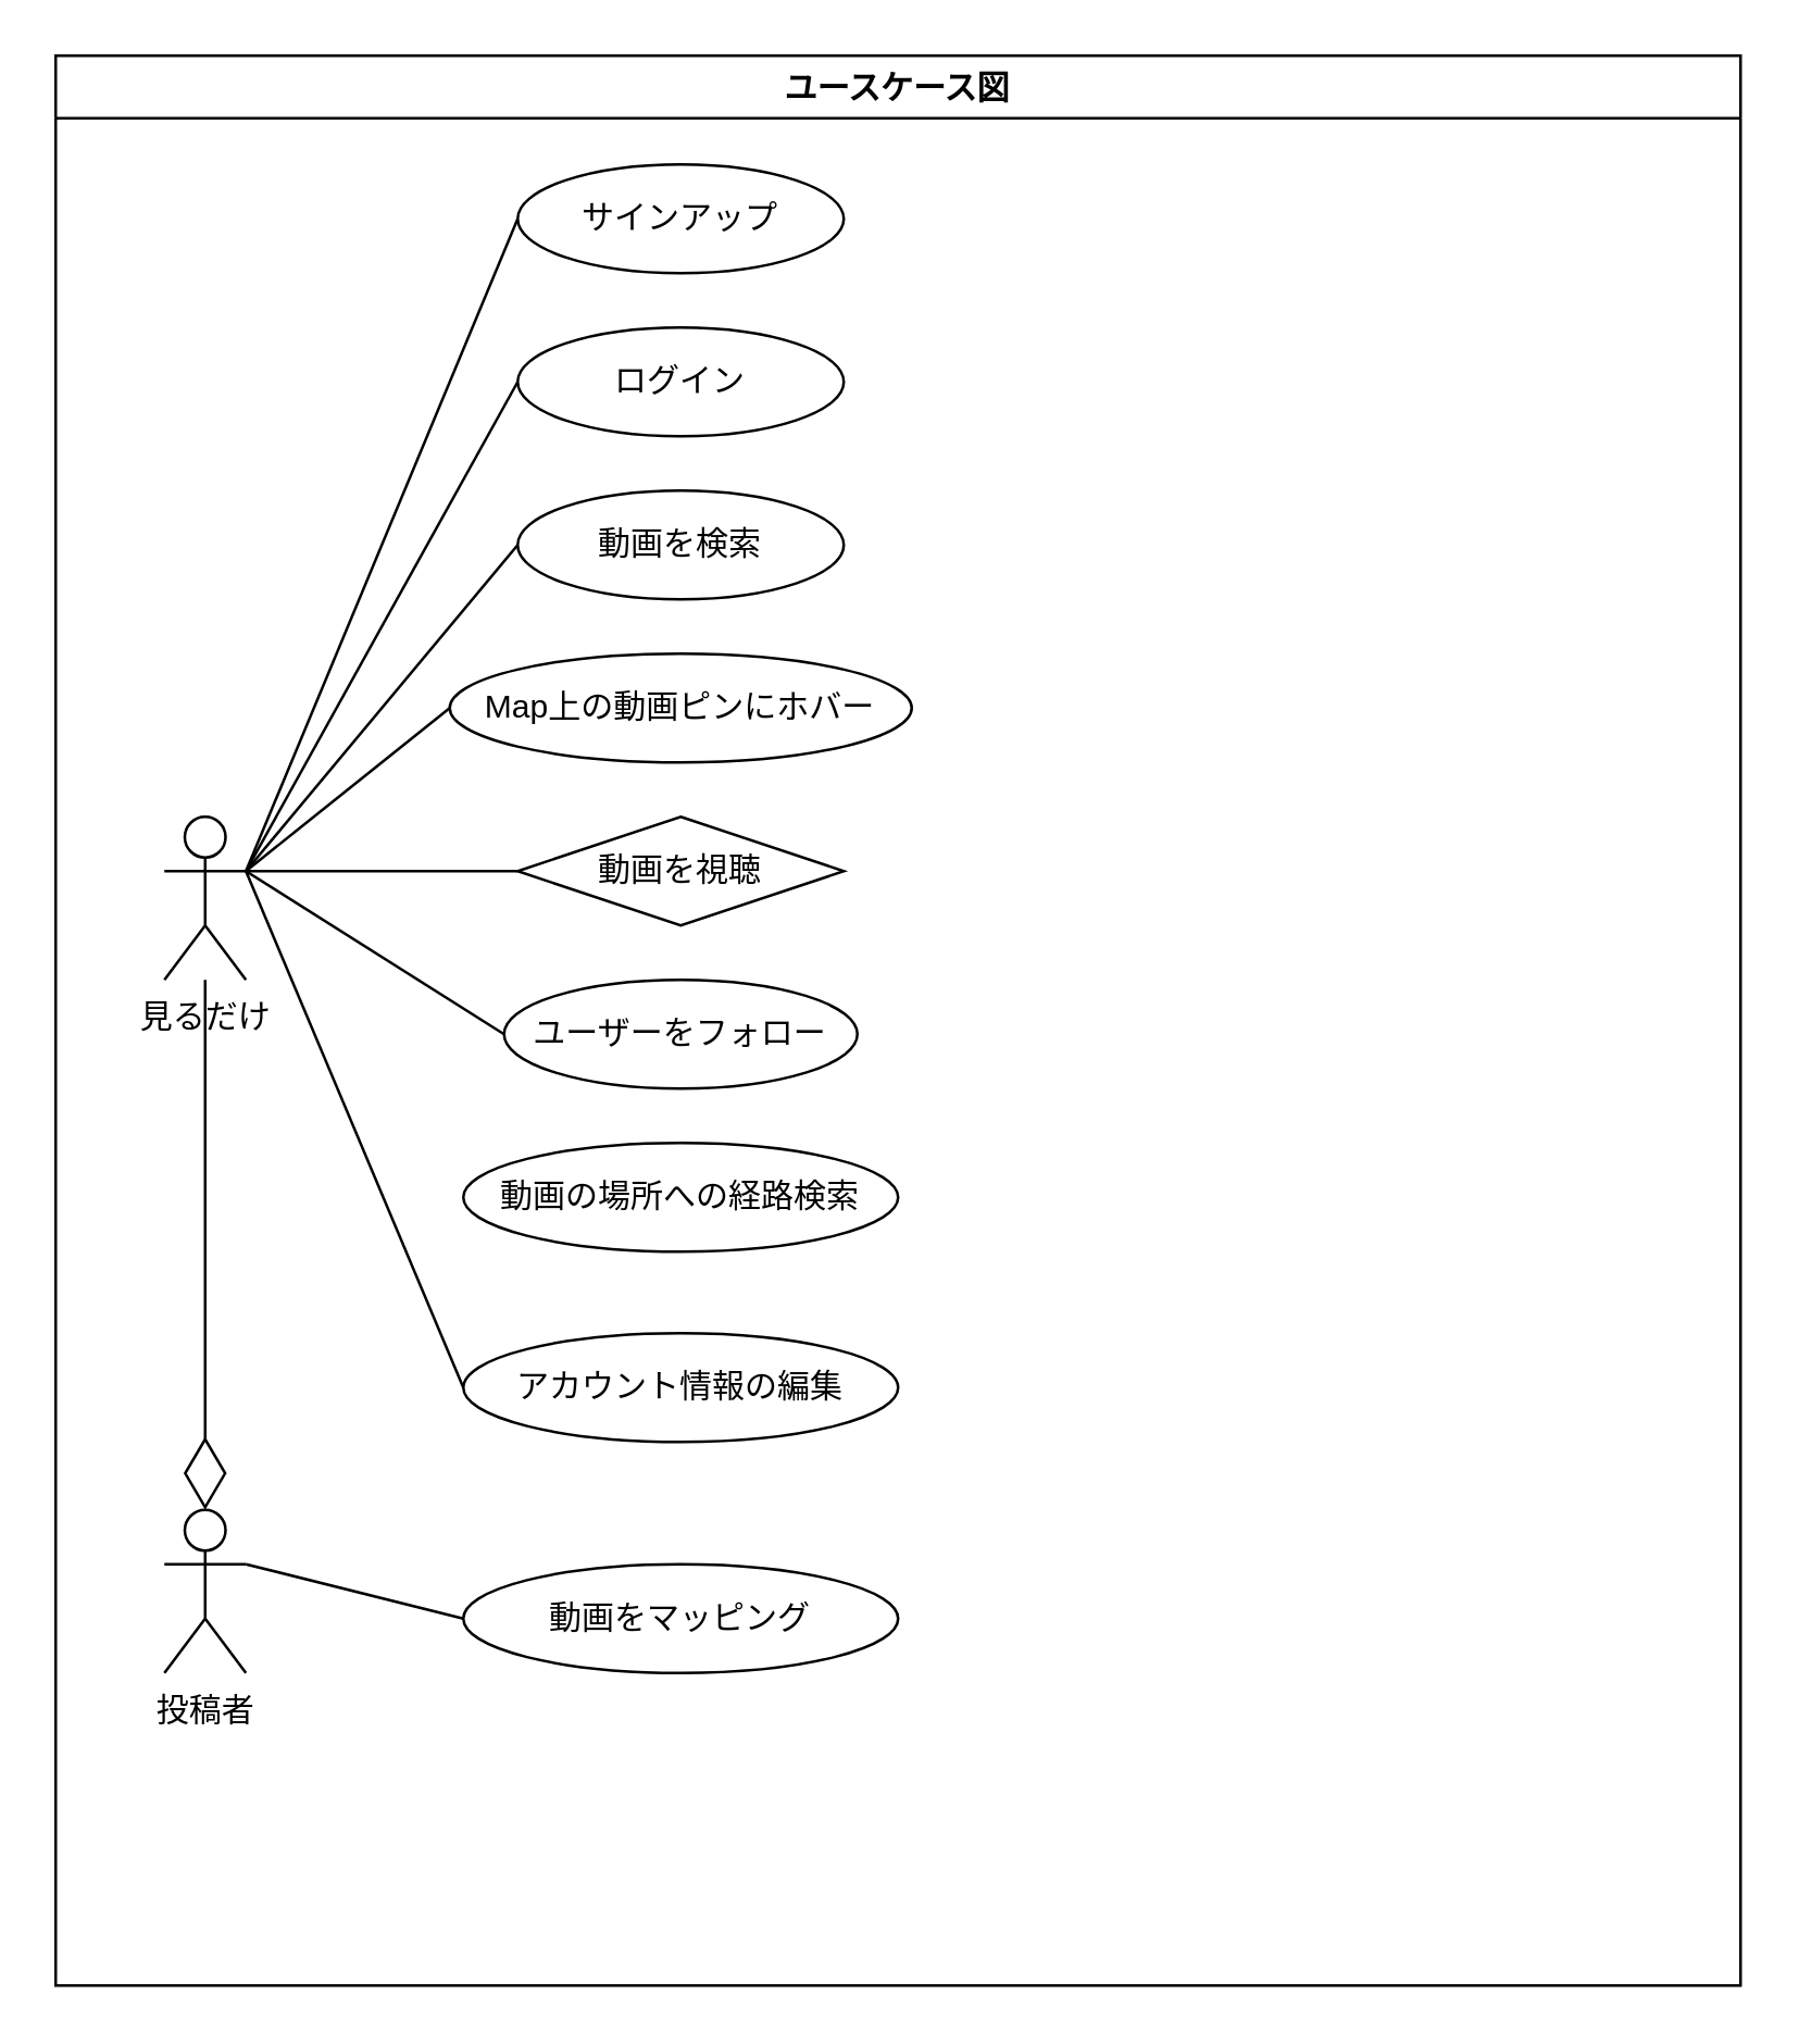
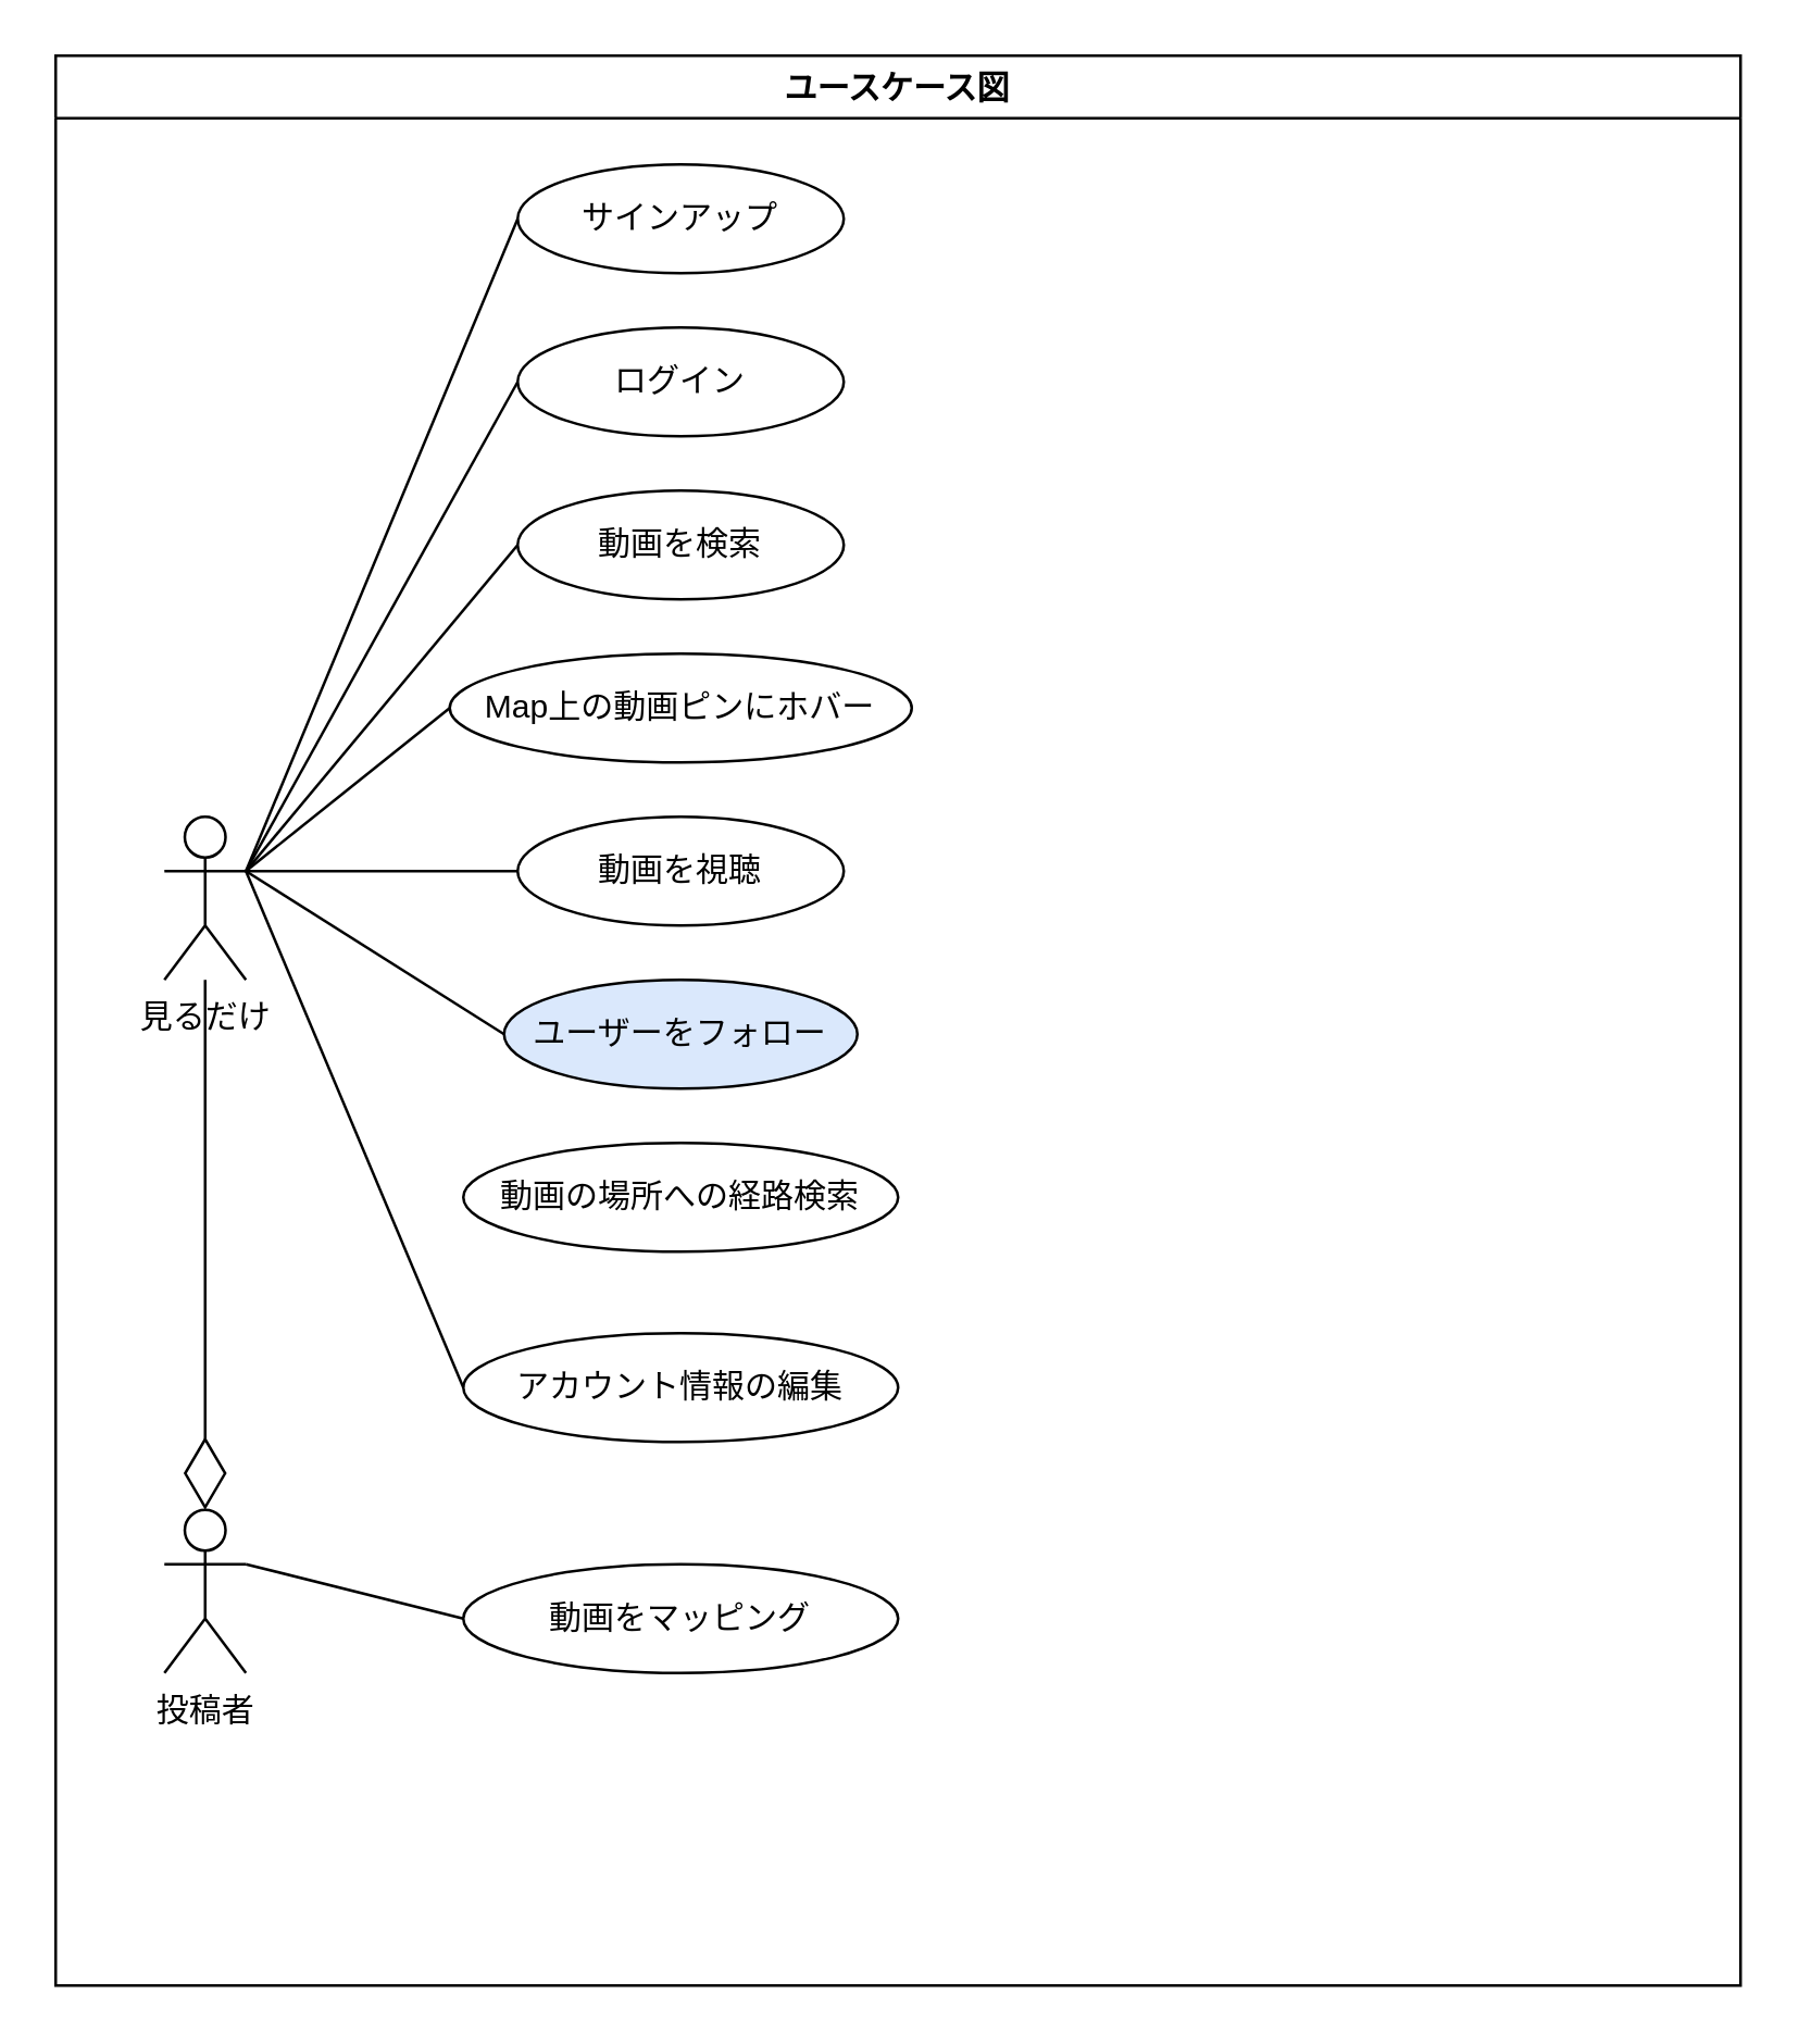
  <mxCell id="0" />
  <mxCell id="1" parent="0" />
  <mxCell id="2" value="ユースケース図" style="swimlane;" parent="1" vertex="1"><mxGeometry x="20" y="20" width="620" height="710" as="geometry"><mxRectangle x="10" y="10" width="110" height="23" as="alternateBounds" /></mxGeometry></mxCell>
  <mxCell id="3" value="見るだけ" style="shape=umlActor;verticalLabelPosition=bottom;verticalAlign=top;html=1;" parent="2" vertex="1"><mxGeometry x="40" y="280" width="30" height="60" as="geometry" /></mxCell>
  <mxCell id="4" value="動画を検索" style="ellipse;whiteSpace=wrap;html=1;" parent="2" vertex="1"><mxGeometry x="170" y="160" width="120" height="40" as="geometry" /></mxCell>
  <mxCell id="5" value="Map上の動画ピンにホバー" style="ellipse;whiteSpace=wrap;html=1;" parent="2" vertex="1"><mxGeometry x="145" y="220" width="170" height="40" as="geometry" /></mxCell>
- <mxCell id="6" value="動画を視聴" style="rhombus;whiteSpace=wrap;html=1;" parent="2" vertex="1"><mxGeometry x="170" y="280" width="120" height="40" as="geometry" /></mxCell>
+ <mxCell id="6" value="動画を視聴" style="ellipse;whiteSpace=wrap;html=1;" parent="2" vertex="1"><mxGeometry x="170" y="280" width="120" height="40" as="geometry" /></mxCell>
  <mxCell id="7" value="" style="endArrow=none;html=1;entryX=0;entryY=0.5;entryDx=0;entryDy=0;" parent="2" target="4" edge="1"><mxGeometry width="50" height="50" relative="1" as="geometry"><mxPoint x="70" y="300" as="sourcePoint" /><mxPoint x="120" y="210" as="targetPoint" /></mxGeometry></mxCell>
  <mxCell id="8" value="" style="endArrow=none;html=1;entryX=0;entryY=0.5;entryDx=0;entryDy=0;exitX=1;exitY=0.333;exitDx=0;exitDy=0;exitPerimeter=0;" parent="2" source="3" target="5" edge="1"><mxGeometry width="50" height="50" relative="1" as="geometry"><mxPoint x="90" y="280" as="sourcePoint" /><mxPoint x="140" y="230" as="targetPoint" /></mxGeometry></mxCell>
  <mxCell id="9" value="" style="endArrow=none;html=1;entryX=0;entryY=0.5;entryDx=0;entryDy=0;" parent="2" target="6" edge="1"><mxGeometry width="50" height="50" relative="1" as="geometry"><mxPoint x="70" y="300" as="sourcePoint" /><mxPoint x="160" y="250" as="targetPoint" /></mxGeometry></mxCell>
  <mxCell id="10" value="サインアップ" style="ellipse;whiteSpace=wrap;html=1;" parent="2" vertex="1"><mxGeometry x="170" y="40" width="120" height="40" as="geometry" /></mxCell>
  <mxCell id="11" value="ログイン" style="ellipse;whiteSpace=wrap;html=1;" parent="2" vertex="1"><mxGeometry x="170" y="100" width="120" height="40" as="geometry" /></mxCell>
  <mxCell id="12" value="" style="endArrow=none;html=1;entryX=0;entryY=0.5;entryDx=0;entryDy=0;" parent="2" target="10" edge="1"><mxGeometry width="50" height="50" relative="1" as="geometry"><mxPoint x="70" y="300" as="sourcePoint" /><mxPoint x="160" y="150" as="targetPoint" /></mxGeometry></mxCell>
  <mxCell id="13" value="" style="endArrow=none;html=1;entryX=0;entryY=0.5;entryDx=0;entryDy=0;" parent="2" target="11" edge="1"><mxGeometry width="50" height="50" relative="1" as="geometry"><mxPoint x="70" y="300" as="sourcePoint" /><mxPoint x="210" y="250" as="targetPoint" /></mxGeometry></mxCell>
- <mxCell id="14" value="ユーザーをフォロー" style="ellipse;whiteSpace=wrap;html=1;" parent="2" vertex="1"><mxGeometry x="165" y="340" width="130" height="40" as="geometry" /></mxCell>
+ <mxCell id="14" value="ユーザーをフォロー" style="ellipse;whiteSpace=wrap;html=1;fillColor=#dae8fc;" parent="2" vertex="1"><mxGeometry x="165" y="340" width="130" height="40" as="geometry" /></mxCell>
  <mxCell id="15" value="" style="endArrow=none;html=1;entryX=0;entryY=0.5;entryDx=0;entryDy=0;" parent="2" target="14" edge="1"><mxGeometry width="50" height="50" relative="1" as="geometry"><mxPoint x="70" y="300" as="sourcePoint" /><mxPoint x="190" y="350" as="targetPoint" /></mxGeometry></mxCell>
  <mxCell id="16" value="動画の場所への経路検索" style="ellipse;whiteSpace=wrap;html=1;" parent="2" vertex="1"><mxGeometry x="150" y="400" width="160" height="40" as="geometry" /></mxCell>
  <mxCell id="17" value="" style="endArrow=diamondThin;endFill=0;endSize=24;html=1;entryX=0.5;entryY=0;entryDx=0;entryDy=0;entryPerimeter=0;" parent="2" source="3" target="18" edge="1"><mxGeometry width="160" relative="1" as="geometry"><mxPoint x="55" y="360" as="sourcePoint" /><mxPoint x="130" y="480" as="targetPoint" /></mxGeometry></mxCell>
  <mxCell id="18" value="投稿者" style="shape=umlActor;verticalLabelPosition=bottom;verticalAlign=top;html=1;" parent="2" vertex="1"><mxGeometry x="40" y="535" width="30" height="60" as="geometry" /></mxCell>
  <mxCell id="19" value="動画をマッピング" style="ellipse;whiteSpace=wrap;html=1;" parent="2" vertex="1"><mxGeometry x="150" y="555" width="160" height="40" as="geometry" /></mxCell>
  <mxCell id="20" value="アカウント情報の編集" style="ellipse;whiteSpace=wrap;html=1;" parent="2" vertex="1"><mxGeometry x="150" y="470" width="160" height="40" as="geometry" /></mxCell>
  <mxCell id="21" value="" style="endArrow=none;html=1;entryX=0;entryY=0.5;entryDx=0;entryDy=0;" parent="2" target="20" edge="1"><mxGeometry width="50" height="50" relative="1" as="geometry"><mxPoint x="70" y="300" as="sourcePoint" /><mxPoint x="170" y="500" as="targetPoint" /></mxGeometry></mxCell>
  <mxCell id="22" value="" style="endArrow=none;html=1;entryX=0;entryY=0.5;entryDx=0;entryDy=0;exitX=1;exitY=0.333;exitDx=0;exitDy=0;exitPerimeter=0;" parent="2" source="18" target="19" edge="1"><mxGeometry width="50" height="50" relative="1" as="geometry"><mxPoint x="90" y="330" as="sourcePoint" /><mxPoint x="190" y="530" as="targetPoint" /></mxGeometry></mxCell>
